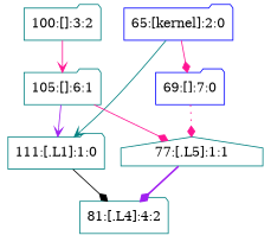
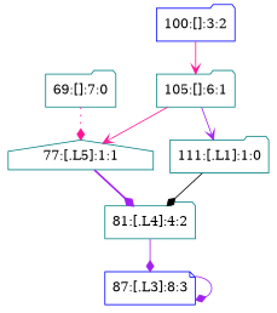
  digraph {
    node [color=teal shape=folder]
    edge [arrowhead=diamond color=deeppink style=solid]
-   n1 [color=blue label="65:[kernel]:2:0"]
-   n2 [color=blue label="69:[]:7:0"]
+   n2 [label="69:[]:7:0"]
    n3 [label="111:[.L1]:1:0"]
    n4 [label="77:[.L5]:1:1" shape=house]
    n5 [label="81:[.L4]:4:2"]
-   n7 [label="100:[]:3:2"]
+   n6 [color=blue label="87:[.L3]:8:3" shape=note]
+   n7 [color=blue label="100:[]:3:2"]
    n8 [label="105:[]:6:1"]
-   n1 -> n2
-   n1 -> n3 [arrowhead=vee color=teal]
    n2 -> n4 [style=dotted]
    n3 -> n5 [color=black]
    n4 -> n5 [color=purple style=bold]
+   n5 -> n6 [color=purple]
+   n6 -> n6 [color=purple]
    n7 -> n8 [arrowhead=vee]
    n8 -> n3 [arrowhead=vee color=purple]
-   n8 -> n4
+   n8 -> n4 [arrowhead=vee]
  }
